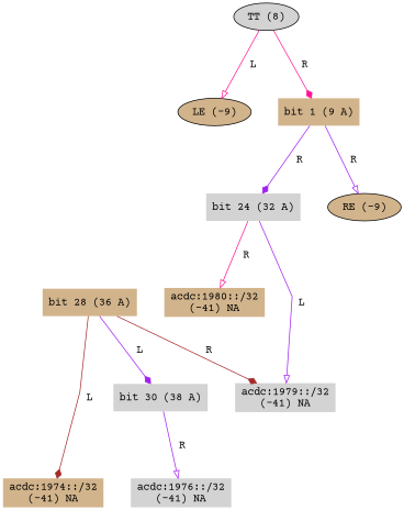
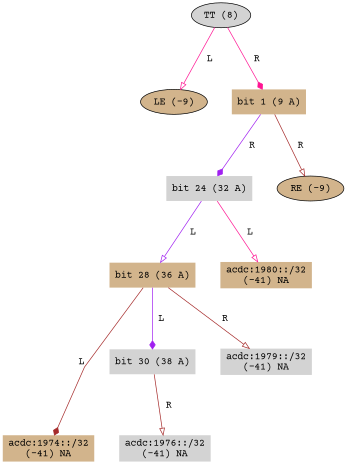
  digraph {
    fontname="Courier Prime"
    ranksep="1.0 equally"
    splines=line
    node [fillcolor=tan fontname="Courier Prime" style=filled shape=plaintext]
    edge [fontname="Courier Prime" style=solid arrowhead=onormal]
    n1 [label="LE (-9)" shape=""]
    n2 [label="bit 1 (9 A)"]
    n3 [fillcolor=lightgrey label="bit 24 (32 A)"]
    n4 [label="RE (-9)" shape=""]
    n5 [label="bit 28 (36 A)"]
    n6 [label="acdc:1980::/32\n(-41) NA"]
    n7 [fillcolor=lightgrey label="bit 30 (38 A)"]
    n8 [fillcolor=lightgrey label="acdc:1979::/32\n(-41) NA"]
    n9 [fillcolor=lightgrey label="acdc:1976::/32\n(-41) NA"]
    n10 [label="acdc:1974::/32\n(-41) NA"]
    n11 [fillcolor=lightgrey label="TT (8)" shape=""]
    subgraph sub_1 {
      rank=same
      rankdir=LR
      n1
      n2
    }
    subgraph sub_2 {
      rank=same
      rankdir=LR
      n3
      n4
    }
    subgraph sub_3 {
      rank=same
      rankdir=LR
      n5
      n6
    }
    subgraph sub_4 {
      rank=same
      rankdir=LR
      n7
      n8
    }
    subgraph sub_5 {
      rank=same
      rankdir=LR
      n9
      n10
    }
    n1 -> n2 [style=invis arrowhead=""]
    n2 -> n3 [arrowhead=diamond color=purple label=" R"]
-   n2 -> n4 [color=purple label=" R"]
+   n2 -> n4 [color=brown label=" R"]
    n3 -> n4 [style=invis arrowhead=""]
-   n3 -> n8 [color=purple label=" L"]
-   n3 -> n6 [color=deeppink label=" R"]
+   n3 -> n5 [color=purple label=" L"]
+   n3 -> n6 [color=deeppink label=" L"]
    n5 -> n6 [style=invis arrowhead=""]
    n5 -> n7 [arrowhead=diamond color=purple label=" L"]
-   n5 -> n8 [arrowhead=diamond color=brown label=" R"]
+   n5 -> n8 [color=brown label=" R"]
    n5 -> n10 [arrowhead=diamond color=brown label=" L"]
    n7 -> n8 [style=invis arrowhead=""]
-   n7 -> n9 [color=purple label=" R"]
+   n7 -> n9 [color=brown label=" R"]
    n10 -> n9 [style=invis arrowhead=""]
    n11 -> n1 [color=deeppink label=" L"]
    n11 -> n2 [arrowhead=diamond color=deeppink label=" R"]
  }
